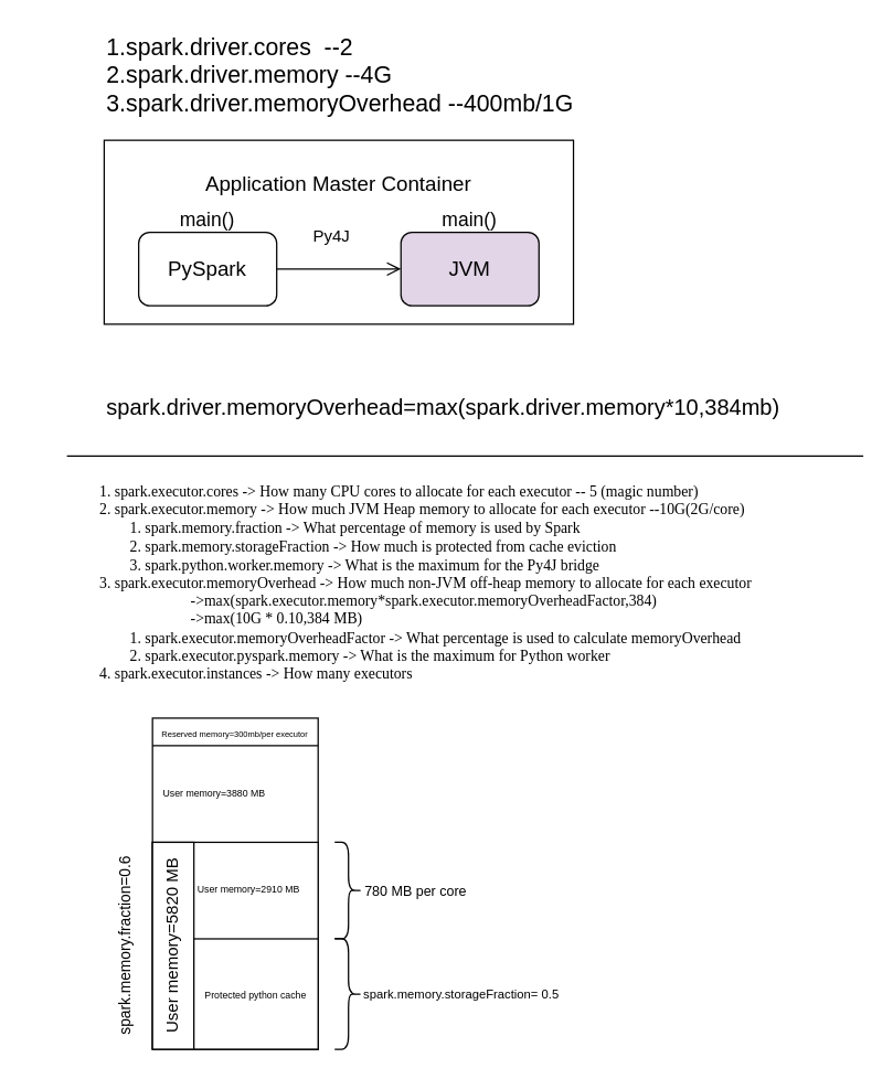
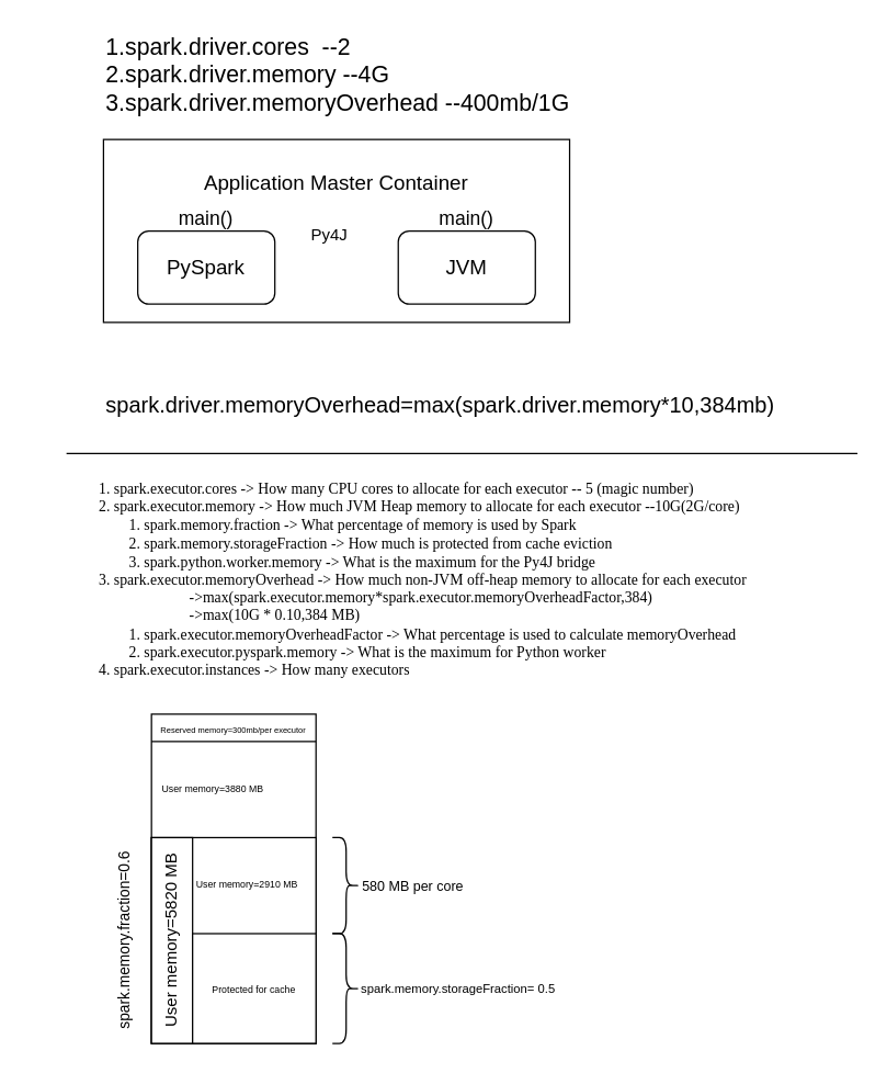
  <mxCell id="0" />
  <mxCell id="1" parent="0" />
  <mxCell id="2" value="" style="group" vertex="1" connectable="0" parent="1"><mxGeometry x="75" y="30" width="370" height="240" as="geometry" /></mxCell>
  <mxCell id="3" value="" style="rounded=0;whiteSpace=wrap;html=1;" vertex="1" parent="2"><mxGeometry y="71.111" width="340" height="133.333" as="geometry" /></mxCell>
  <mxCell id="4" value="" style="group" vertex="1" connectable="0" parent="2"><mxGeometry x="25" y="115.556" width="290" height="75.556" as="geometry" /></mxCell>
  <mxCell id="5" value="&lt;font style=&quot;font-size: 15px;&quot;&gt;PySpark&lt;/font&gt;" style="rounded=1;whiteSpace=wrap;html=1;" vertex="1" parent="4"><mxGeometry y="22.222" width="100" height="53.333" as="geometry" /></mxCell>
  <mxCell id="6" value="&lt;font style=&quot;font-size: 14px;&quot;&gt;main()&lt;/font&gt;" style="text;html=1;align=center;verticalAlign=middle;whiteSpace=wrap;rounded=0;" vertex="1" parent="4"><mxGeometry x="20" width="60.0" height="26.667" as="geometry" /></mxCell>
- <mxCell id="7" value="&lt;span style=&quot;font-size: 15px;&quot;&gt;JVM&lt;/span&gt;" style="rounded=1;whiteSpace=wrap;html=1;fillColor=#e1d5e7;" vertex="1" parent="4"><mxGeometry x="190.0" y="22.222" width="100" height="53.333" as="geometry" /></mxCell>
+ <mxCell id="7" value="&lt;span style=&quot;font-size: 15px;&quot;&gt;JVM&lt;/span&gt;" style="rounded=1;whiteSpace=wrap;html=1;" vertex="1" parent="4"><mxGeometry x="190.0" y="22.222" width="100" height="53.333" as="geometry" /></mxCell>
  <mxCell id="8" value="&lt;font style=&quot;font-size: 14px;&quot;&gt;main()&lt;/font&gt;" style="text;html=1;align=center;verticalAlign=middle;whiteSpace=wrap;rounded=0;" vertex="1" parent="4"><mxGeometry x="210" width="60.0" height="26.667" as="geometry" /></mxCell>
- <mxCell id="9" value="" style="endArrow=open;html=1;rounded=0;exitX=1;exitY=0.5;exitDx=0;exitDy=0;entryX=0;entryY=0.5;entryDx=0;entryDy=0;endFill=0;strokeWidth=1;endSize=8;" edge="1" parent="4" source="5" target="7"><mxGeometry relative="1" as="geometry"><mxPoint x="120.0" y="160" as="sourcePoint" /><mxPoint x="280" y="160" as="targetPoint" /></mxGeometry></mxCell>
  <mxCell id="10" value="Py4J" style="text;html=1;align=center;verticalAlign=middle;whiteSpace=wrap;rounded=0;" vertex="1" parent="4"><mxGeometry x="110" y="11.667" width="60.0" height="26.667" as="geometry" /></mxCell>
  <mxCell id="11" value="&lt;font style=&quot;font-size: 15px;&quot;&gt;Application Master Container&lt;/font&gt;" style="text;html=1;align=center;verticalAlign=middle;whiteSpace=wrap;rounded=0;" vertex="1" parent="2"><mxGeometry x="70" y="88.889" width="200" height="26.667" as="geometry" /></mxCell>
  <mxCell id="12" value="&lt;span style=&quot;font-size: 16px;&quot;&gt;spark.driver.memoryOverhead=max(spark.driver.memory*10,384mb)&lt;/span&gt;" style="text;html=1;align=left;verticalAlign=middle;whiteSpace=wrap;rounded=0;" vertex="1" parent="1"><mxGeometry x="75" y="280" width="510" height="30" as="geometry" /></mxCell>
  <mxCell id="13" value="&lt;font style=&quot;font-size: 17px;&quot;&gt;1.spark.driver.cores&amp;nbsp; --2&lt;/font&gt;&lt;div style=&quot;font-size: 17px;&quot;&gt;&lt;font style=&quot;font-size: 17px;&quot;&gt;2.spark.driver.memory --4G&lt;/font&gt;&lt;/div&gt;&lt;div style=&quot;font-size: 17px;&quot;&gt;&lt;font style=&quot;font-size: 17px;&quot;&gt;3.spark.driver.memoryOverhead --400mb/1G&lt;/font&gt;&lt;/div&gt;" style="text;html=1;align=left;verticalAlign=middle;whiteSpace=wrap;rounded=0;fontSize=16;" vertex="1" parent="1"><mxGeometry x="75" y="20" width="430" height="70" as="geometry" /></mxCell>
  <mxCell id="14" value="" style="endArrow=none;html=1;rounded=0;" edge="1" parent="1"><mxGeometry width="50" height="50" relative="1" as="geometry"><mxPoint x="48" y="330" as="sourcePoint" /><mxPoint x="625" y="330" as="targetPoint" /></mxGeometry></mxCell>
  <mxCell id="15" value="&lt;div style=&quot;font-size: 11px;&quot;&gt;1. spark.executor.cores -&amp;gt; How many CPU cores to allocate for each executor -- 5 (magic number)&lt;/div&gt;&lt;div style=&quot;font-size: 11px;&quot;&gt;2. spark.executor.memory -&amp;gt; How much JVM Heap memory to allocate for each executor --10G(2G/core)&lt;/div&gt;&lt;div style=&quot;font-size: 11px;&quot;&gt;&lt;span style=&quot;white-space: normal; font-size: 11px;&quot;&gt;&lt;span style=&quot;white-space: pre; font-size: 11px;&quot;&gt;&#09;&lt;/span&gt;1. spark.memory.fraction -&amp;gt; What percentage of memory is used by Spark&lt;/span&gt;&lt;/div&gt;&lt;div style=&quot;font-size: 11px;&quot;&gt;&lt;span style=&quot;white-space: normal; font-size: 11px;&quot;&gt;&lt;span style=&quot;white-space: pre; font-size: 11px;&quot;&gt;&#09;&lt;/span&gt;2. spark.memory.storageFraction -&amp;gt; How much is protected from cache eviction&lt;/span&gt;&lt;/div&gt;&lt;div style=&quot;font-size: 11px;&quot;&gt;&lt;span style=&quot;white-space: normal; font-size: 11px;&quot;&gt;&lt;span style=&quot;white-space: pre; font-size: 11px;&quot;&gt;&#09;&lt;/span&gt;3. spark.python.worker.memory -&amp;gt; What is the maximum for the Py4J bridge&lt;/span&gt;&lt;/div&gt;&lt;div style=&quot;font-size: 11px;&quot;&gt;3. spark.executor.memoryOverhead -&amp;gt; How much non-JVM off-heap memory to allocate for each executor&lt;/div&gt;&lt;div style=&quot;font-size: 11px;&quot;&gt;&lt;span style=&quot;white-space: pre;&quot;&gt;&#09;&lt;/span&gt;&lt;span style=&quot;white-space: pre;&quot;&gt;&#09;&lt;/span&gt;&lt;span style=&quot;white-space: pre;&quot;&gt;&#09;&lt;/span&gt;-&amp;gt;max(spark.executor.memory*spark.executor.memoryOverheadFactor,384)&lt;br&gt;&lt;/div&gt;&lt;div style=&quot;font-size: 11px;&quot;&gt;&lt;span style=&quot;white-space: pre;&quot;&gt;&#09;&lt;/span&gt;&lt;span style=&quot;white-space: pre;&quot;&gt;&#09;&lt;/span&gt;&lt;span style=&quot;white-space: pre;&quot;&gt;&#09;&lt;/span&gt;-&amp;gt;max(10G * 0.10,384 MB)&lt;br&gt;&lt;/div&gt;&lt;div style=&quot;font-size: 11px;&quot;&gt;&lt;span style=&quot;white-space: normal; font-size: 11px;&quot;&gt;&lt;span style=&quot;white-space: pre; font-size: 11px;&quot;&gt;&#09;&lt;/span&gt;1. spark.executor.memoryOverheadFactor -&amp;gt; What percentage is used to calculate memoryOverhead&lt;/span&gt;&lt;/div&gt;&lt;div style=&quot;font-size: 11px;&quot;&gt;&lt;/div&gt;&lt;div style=&quot;font-size: 11px;&quot;&gt;&lt;span style=&quot;white-space: normal; font-size: 11px;&quot;&gt;&lt;span style=&quot;white-space: pre; font-size: 11px;&quot;&gt;&#09;&lt;/span&gt;2. spark.executor.pyspark.memory -&amp;gt; What is the maximum for Python worker&lt;/span&gt;&lt;/div&gt;&lt;div style=&quot;font-size: 11px;&quot;&gt;4. spark.executor.instances -&amp;gt; How many executors&lt;/div&gt;" style="text;html=1;align=left;verticalAlign=top;whiteSpace=wrap;rounded=0;fontSize=11;spacingTop=1;spacing=4;fontFamily=Comic Sans MS;horizontal=1;" vertex="1" parent="1"><mxGeometry x="68" y="340" width="557" height="160" as="geometry" /></mxCell>
  <mxCell id="16" value="" style="group" vertex="1" connectable="0" parent="1"><mxGeometry x="75" y="520" width="333" height="240" as="geometry" /></mxCell>
  <mxCell id="17" value="" style="rounded=0;whiteSpace=wrap;html=1;" vertex="1" parent="16"><mxGeometry x="35" width="120" height="240" as="geometry" /></mxCell>
  <mxCell id="18" value="" style="endArrow=none;html=1;rounded=0;" edge="1" parent="16"><mxGeometry width="50" height="50" relative="1" as="geometry"><mxPoint x="155" y="20" as="sourcePoint" /><mxPoint x="35" y="20" as="targetPoint" /></mxGeometry></mxCell>
  <mxCell id="19" value="&lt;font style=&quot;font-size: 6px;&quot;&gt;Reserved memory=300mb/per executor&lt;/font&gt;" style="text;html=1;align=center;verticalAlign=middle;whiteSpace=wrap;rounded=0;" vertex="1" parent="16"><mxGeometry x="35" width="120" height="20" as="geometry" /></mxCell>
  <mxCell id="20" value="" style="rounded=0;whiteSpace=wrap;html=1;" vertex="1" parent="16"><mxGeometry x="35" y="90" width="120" height="150" as="geometry" /></mxCell>
  <mxCell id="21" value="&lt;font style=&quot;font-size: 11px;&quot;&gt;spark.memory.fraction=0.6&lt;/font&gt;" style="text;html=1;align=center;verticalAlign=middle;whiteSpace=wrap;rounded=0;rotation=-90;" vertex="1" parent="16"><mxGeometry x="-55" y="150" width="140" height="30" as="geometry" /></mxCell>
  <mxCell id="22" value="" style="rounded=0;whiteSpace=wrap;html=1;" vertex="1" parent="16"><mxGeometry x="35" y="90" width="30" height="150" as="geometry" /></mxCell>
  <mxCell id="23" value="User memory=5820 MB" style="text;html=1;align=center;verticalAlign=middle;whiteSpace=wrap;rounded=0;horizontal=0;" vertex="1" parent="16"><mxGeometry x="35" y="100" width="30" height="130" as="geometry" /></mxCell>
- <mxCell id="24" value="&lt;font style=&quot;font-size: 7px;&quot;&gt;Protected python cache&lt;/font&gt;" style="rounded=0;whiteSpace=wrap;html=1;" vertex="1" parent="16"><mxGeometry x="65" y="160" width="90" height="80" as="geometry" /></mxCell>
+ <mxCell id="24" value="&lt;font style=&quot;font-size: 7px;&quot;&gt;Protected for cache&lt;/font&gt;" style="rounded=0;whiteSpace=wrap;html=1;" vertex="1" parent="16"><mxGeometry x="65" y="160" width="90" height="80" as="geometry" /></mxCell>
  <mxCell id="25" value="&lt;font style=&quot;font-size: 9px;&quot;&gt;spark.memory.storageFraction= 0.5&lt;/font&gt;" style="text;html=1;align=center;verticalAlign=middle;whiteSpace=wrap;rounded=0;horizontal=1;" vertex="1" parent="16"><mxGeometry x="185" y="167.5" width="148" height="65" as="geometry" /></mxCell>
  <mxCell id="26" value="" style="shape=curlyBracket;whiteSpace=wrap;html=1;rounded=1;flipH=1;labelPosition=right;verticalLabelPosition=middle;align=left;verticalAlign=middle;" vertex="1" parent="16"><mxGeometry x="167" y="160" width="20" height="80" as="geometry" /></mxCell>
  <mxCell id="27" value="&lt;span style=&quot;font-size: 7px;&quot;&gt;User memory=2910 MB&lt;/span&gt;" style="text;html=1;align=center;verticalAlign=middle;whiteSpace=wrap;rounded=0;" vertex="1" parent="16"><mxGeometry x="65" y="100" width="80" height="45" as="geometry" /></mxCell>
  <mxCell id="28" value="&lt;span style=&quot;font-size: 7px;&quot;&gt;User memory=3880 MB&lt;/span&gt;" style="text;html=1;align=center;verticalAlign=middle;whiteSpace=wrap;rounded=0;" vertex="1" parent="16"><mxGeometry x="40" y="30" width="80" height="45" as="geometry" /></mxCell>
  <mxCell id="29" value="" style="shape=curlyBracket;whiteSpace=wrap;html=1;rounded=1;flipH=1;labelPosition=right;verticalLabelPosition=middle;align=left;verticalAlign=middle;" vertex="1" parent="16"><mxGeometry x="167" y="90" width="20" height="70" as="geometry" /></mxCell>
- <mxCell id="30" value="&lt;font style=&quot;font-size: 10px;&quot;&gt;780 MB per core&lt;/font&gt;" style="text;html=1;align=center;verticalAlign=middle;whiteSpace=wrap;rounded=0;" vertex="1" parent="16"><mxGeometry x="177" y="110" width="98" height="30" as="geometry" /></mxCell>
+ <mxCell id="30" value="&lt;font style=&quot;font-size: 10px;&quot;&gt;580 MB per core&lt;/font&gt;" style="text;html=1;align=center;verticalAlign=middle;whiteSpace=wrap;rounded=0;" vertex="1" parent="16"><mxGeometry x="177" y="110" width="98" height="30" as="geometry" /></mxCell>
